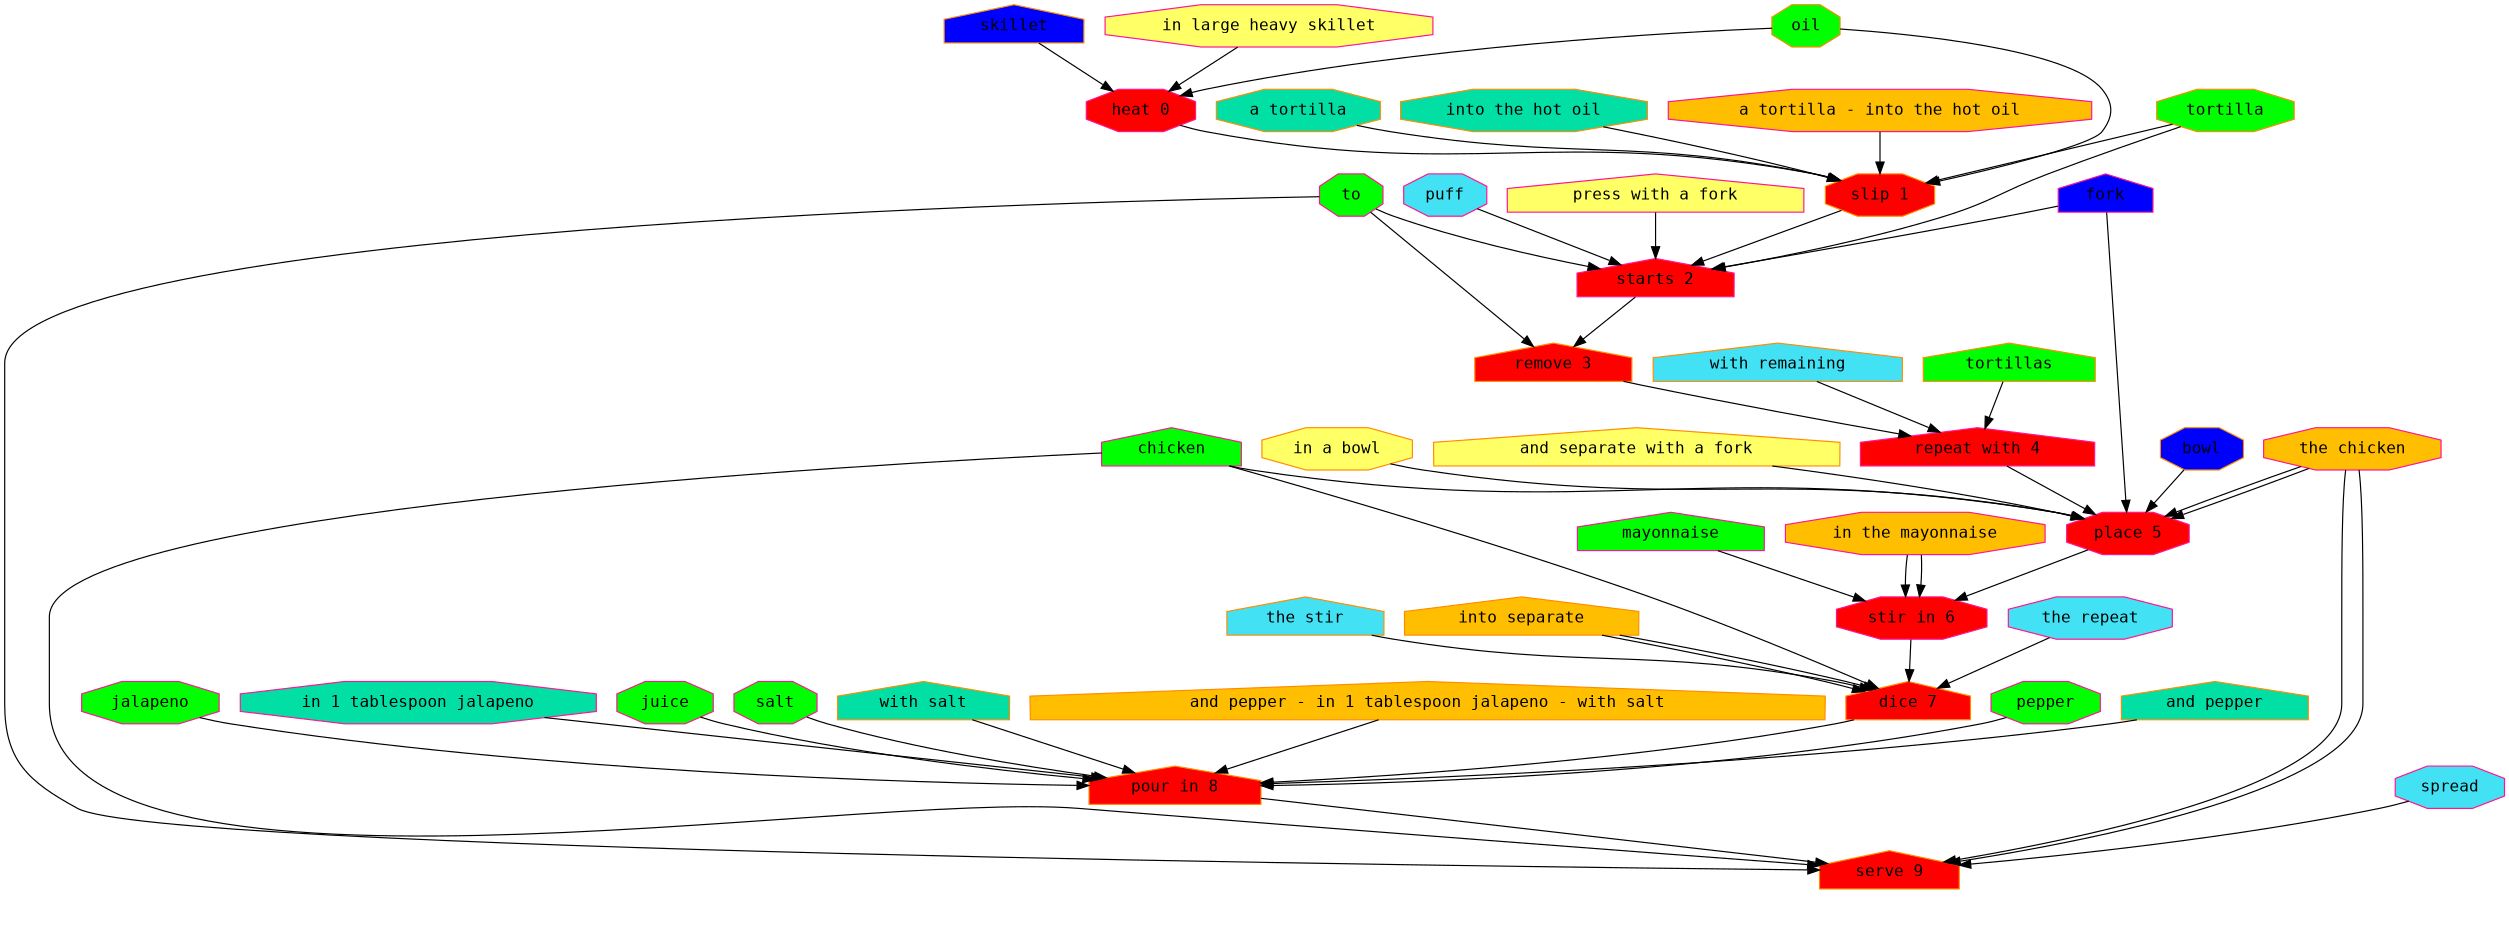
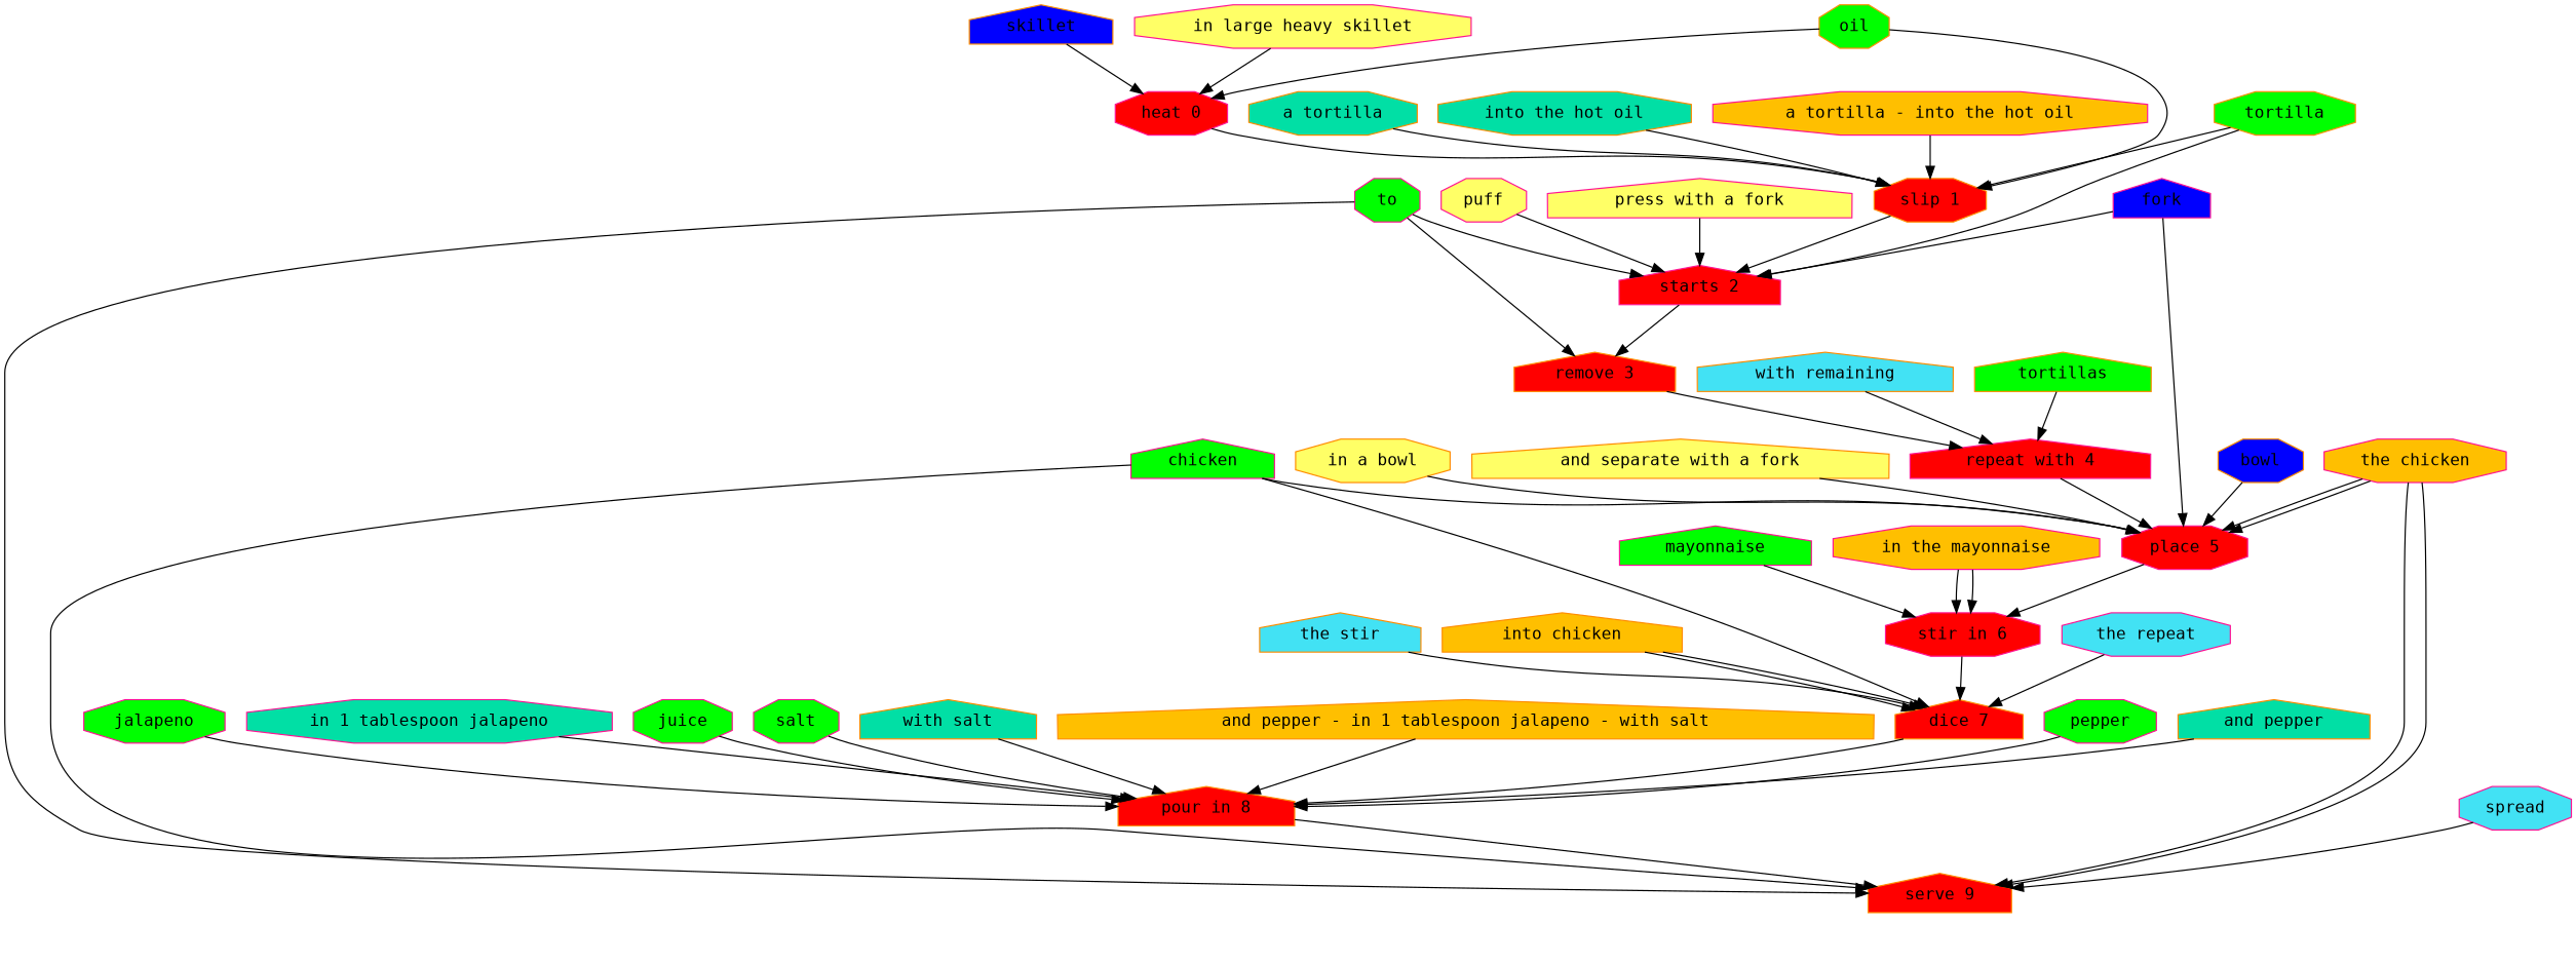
  digraph {
    fontname="DejaVu Sans Mono"
    node [color=deeppink fillcolor=red fontname="DejaVu Sans Mono" shape=octagon style=filled]
    edge [fontname="DejaVu Sans Mono"]
    "slip 1" [color=darkorange]
    "heat 0"
    "starts 2" [shape=house]
    oil [color=darkorange fillcolor=green]
    skillet [color=darkorange fillcolor="#0000ff" shape=house]
    "in large heavy skillet" [fillcolor="#ffff66"]
    "remove 3" [color=darkorange shape=house]
    tortilla [color=darkorange fillcolor=green]
    "a tortilla" [color=darkorange fillcolor="#01DFA5"]
    "into the hot oil" [color=darkorange fillcolor="#01DFA5"]
    "a tortilla - into the hot oil" [fillcolor="#FFBF00"]
    "repeat with 4" [shape=house]
-   puff [fillcolor="#42e2f4"]
+   puff [fillcolor="#ffff66"]
    to [fillcolor=green]
    "serve 9" [color=darkorange shape=house]
    fork [fillcolor="#0000ff" shape=house]
    "place 5"
    "stir in 6"
    "press with a fork" [fillcolor="#ffff66" shape=house]
    "with remaining" [color=darkorange fillcolor="#42e2f4" shape=house]
    tortillas [color=darkorange fillcolor=green shape=house]
    "dice 7" [color=darkorange shape=house]
    chicken [fillcolor=green shape=house]
    "pour in 8" [color=darkorange shape=house]
    "the chicken" [fillcolor="#FFBF00"]
    bowl [color=darkorange fillcolor="#0000ff"]
    "in a bowl" [color=darkorange fillcolor="#ffff66"]
    "and separate with a fork" [color=darkorange fillcolor="#ffff66" shape=house]
    mayonnaise [fillcolor=green shape=house]
    "in the mayonnaise" [fillcolor="#FFBF00"]
    n31 [fillcolor="#42e2f4" label="the repeat"]
    "the stir" [color=darkorange fillcolor="#42e2f4" shape=house]
-   "into chicken" [color=darkorange fillcolor="#FFBF00" shape=house label="into separate"]
+   "into chicken" [color=darkorange fillcolor="#FFBF00" shape=house]
    pepper [fillcolor=green]
    "and pepper" [color=darkorange fillcolor="#01DFA5" shape=house]
    jalapeno [fillcolor=green]
    "in 1 tablespoon jalapeno" [fillcolor="#01DFA5"]
    juice [fillcolor=green]
    salt [fillcolor=green]
    "with salt" [color=darkorange fillcolor="#01DFA5" shape=house]
    "and pepper - in 1 tablespoon jalapeno - with salt" [color=darkorange fillcolor="#FFBF00" shape=house]
    spread [fillcolor="#42e2f4"]
    "slip 1" -> "starts 2"
    "heat 0" -> "slip 1"
    "starts 2" -> "remove 3"
    oil -> "slip 1"
    oil -> "heat 0"
    skillet -> "heat 0"
    "in large heavy skillet" -> "heat 0"
    "remove 3" -> "repeat with 4"
    tortilla -> "slip 1"
    tortilla -> "starts 2"
    "a tortilla" -> "slip 1"
    "into the hot oil" -> "slip 1"
    "a tortilla - into the hot oil" -> "slip 1"
    "repeat with 4" -> "place 5"
    puff -> "starts 2"
    to -> "starts 2"
    to -> "remove 3"
    to -> "serve 9"
    fork -> "starts 2"
    fork -> "place 5"
    "place 5" -> "stir in 6"
    "stir in 6" -> "dice 7"
    "press with a fork" -> "starts 2"
    "with remaining" -> "repeat with 4"
    tortillas -> "repeat with 4"
    "dice 7" -> "pour in 8"
    chicken -> "serve 9"
    chicken -> "place 5"
    chicken -> "dice 7"
    "pour in 8" -> "serve 9"
    "the chicken" -> "serve 9"
    "the chicken" -> "serve 9"
    "the chicken" -> "place 5"
    "the chicken" -> "place 5"
    bowl -> "place 5"
    "in a bowl" -> "place 5"
    "and separate with a fork" -> "place 5"
    mayonnaise -> "stir in 6"
    "in the mayonnaise" -> "stir in 6"
    "in the mayonnaise" -> "stir in 6"
    n31 -> "dice 7"
    "the stir" -> "dice 7"
    "into chicken" -> "dice 7"
    "into chicken" -> "dice 7"
    pepper -> "pour in 8"
    "and pepper" -> "pour in 8"
    jalapeno -> "pour in 8"
    "in 1 tablespoon jalapeno" -> "pour in 8"
    juice -> "pour in 8"
    salt -> "pour in 8"
    "with salt" -> "pour in 8"
    "and pepper - in 1 tablespoon jalapeno - with salt" -> "pour in 8"
    spread -> "serve 9"
  }
